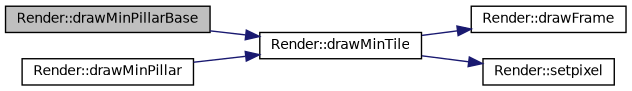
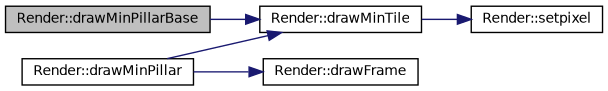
  digraph {
    rankdir=LR
    node [color=black fillcolor=white fontname=Helvetica fontsize=10 shape=record style=filled]
    edge [color=midnightblue fontname=Helvetica fontsize=10 labelfontname=Helvetica labelfontsize=10 style=solid]
    n1 [fillcolor=grey75 fontcolor=black height=0.2 label="Render::drawMinPillarBase" width=0.4]
    n2 [height=0.2 label="Render::drawMinTile" width=0.4]
    n3 [height=0.2 label="Render::drawMinPillar" width=0.4]
    n4 [height=0.2 label="Render::drawFrame" width=0.4]
    n5 [height=0.2 label="Render::setpixel" width=0.4]
    n1 -> n2
-   n2 -> n4
+   n3 -> n4
    n2 -> n5
    n3 -> n2
  }
